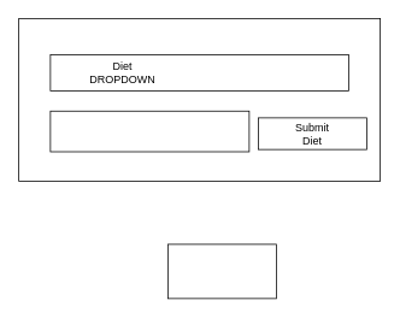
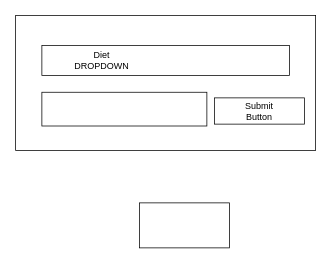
  <mxCell id="0" />
  <mxCell id="1" parent="0" />
  <mxCell id="2" value="" style="rounded=0;whiteSpace=wrap;html=1;" vertex="1" parent="1"><mxGeometry x="185" y="270" width="120" height="60" as="geometry" /></mxCell>
  <mxCell id="3" value="" style="rounded=0;whiteSpace=wrap;html=1;" vertex="1" parent="1"><mxGeometry x="20" y="20" width="400" height="180" as="geometry" /></mxCell>
  <mxCell id="4" value="" style="rounded=0;whiteSpace=wrap;html=1;" vertex="1" parent="1"><mxGeometry x="55" y="122.5" width="220" height="45" as="geometry" /></mxCell>
  <mxCell id="5" value="" style="rounded=0;whiteSpace=wrap;html=1;" vertex="1" parent="1"><mxGeometry x="55" y="60" width="330" height="40" as="geometry" /></mxCell>
  <mxCell id="6" value="Diet&lt;br&gt;DROPDOWN" style="text;html=1;strokeColor=none;fillColor=none;align=center;verticalAlign=middle;whiteSpace=wrap;rounded=0;" vertex="1" parent="1"><mxGeometry x="105" y="65" width="60" height="30" as="geometry" /></mxCell>
  <mxCell id="7" value="" style="rounded=0;whiteSpace=wrap;html=1;" vertex="1" parent="1"><mxGeometry x="285" y="130" width="120" height="35" as="geometry" /></mxCell>
- <mxCell id="8" value="Submit Diet" style="text;html=1;strokeColor=none;fillColor=none;align=center;verticalAlign=middle;whiteSpace=wrap;rounded=0;" vertex="1" parent="1"><mxGeometry x="315" y="132.5" width="60" height="30" as="geometry" /></mxCell>
+ <mxCell id="8" value="Submit Button" style="text;html=1;strokeColor=none;fillColor=none;align=center;verticalAlign=middle;whiteSpace=wrap;rounded=0;" vertex="1" parent="1"><mxGeometry x="315" y="132.5" width="60" height="30" as="geometry" /></mxCell>
